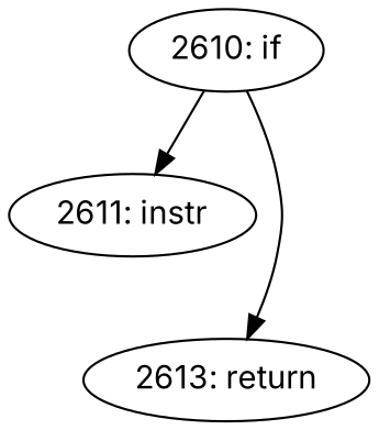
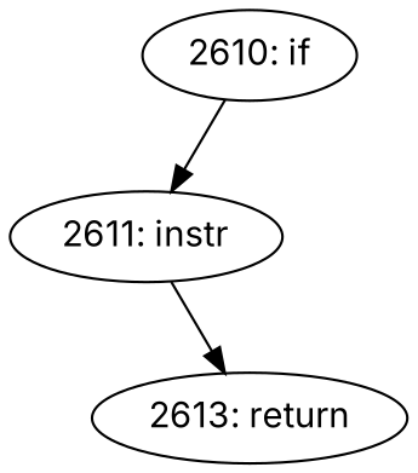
  digraph {
    fontname=Inter
    node [fontname=Inter]
    edge [fontname=Inter]
    n1 [label="2610: if"]
    n2 [label="2611: instr"]
    n3 [label="2613: return"]
    n1 -> n2
-   n1 -> n3
+   n2 -> n3
  }
